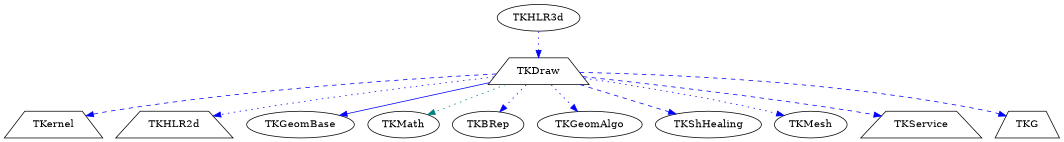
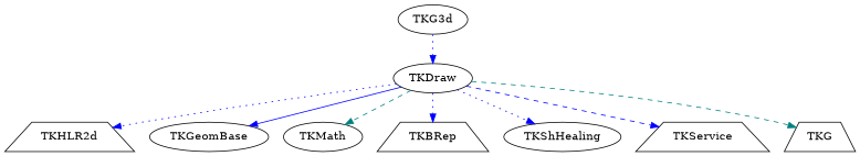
  digraph {
    aspect=1
    node [shape=ellipse]
    edge [color=blue style=dotted]
-   TKernel [shape=trapezium]
-   TKDraw [shape=trapezium]
+   TKDraw
    n3 [label=TKHLR2d shape=trapezium]
    TKGeomBase
    TKMath
-   TKBRep
-   TKGeomAlgo
+   TKBRep [shape=trapezium]
    TKShHealing
-   TKMesh
    TKService [shape=trapezium]
    n11 [label=TKG shape=trapezium]
-   TKG3d [label=TKHLR3d]
-   TKDraw -> TKernel [style=dashed]
+   TKG3d
    TKDraw -> n3
    TKDraw -> TKGeomBase [style=solid]
-   TKDraw -> TKMath [color=teal]
+   TKDraw -> TKMath [color=teal style=dashed]
    TKDraw -> TKBRep
-   TKDraw -> TKGeomAlgo
-   TKDraw -> TKShHealing [style=dashed]
-   TKDraw -> TKMesh
+   TKDraw -> TKShHealing
    TKDraw -> TKService [style=dashed]
-   TKDraw -> n11 [style=dashed]
+   TKDraw -> n11 [color=teal style=dashed]
    TKG3d -> TKDraw
  }
